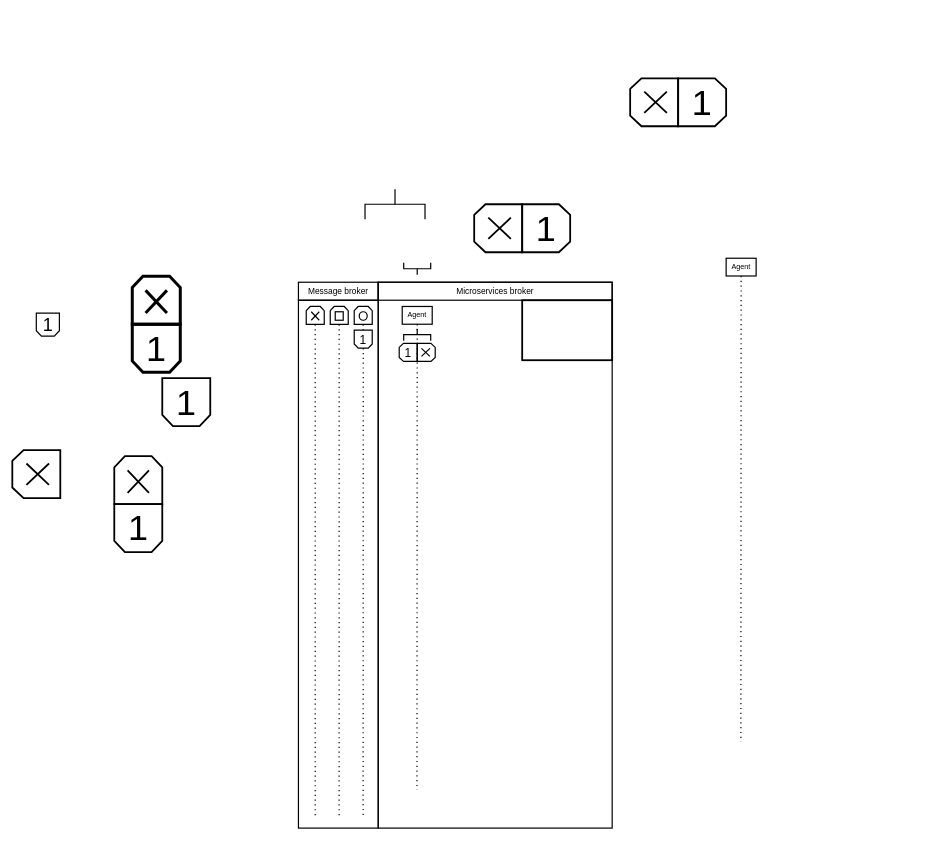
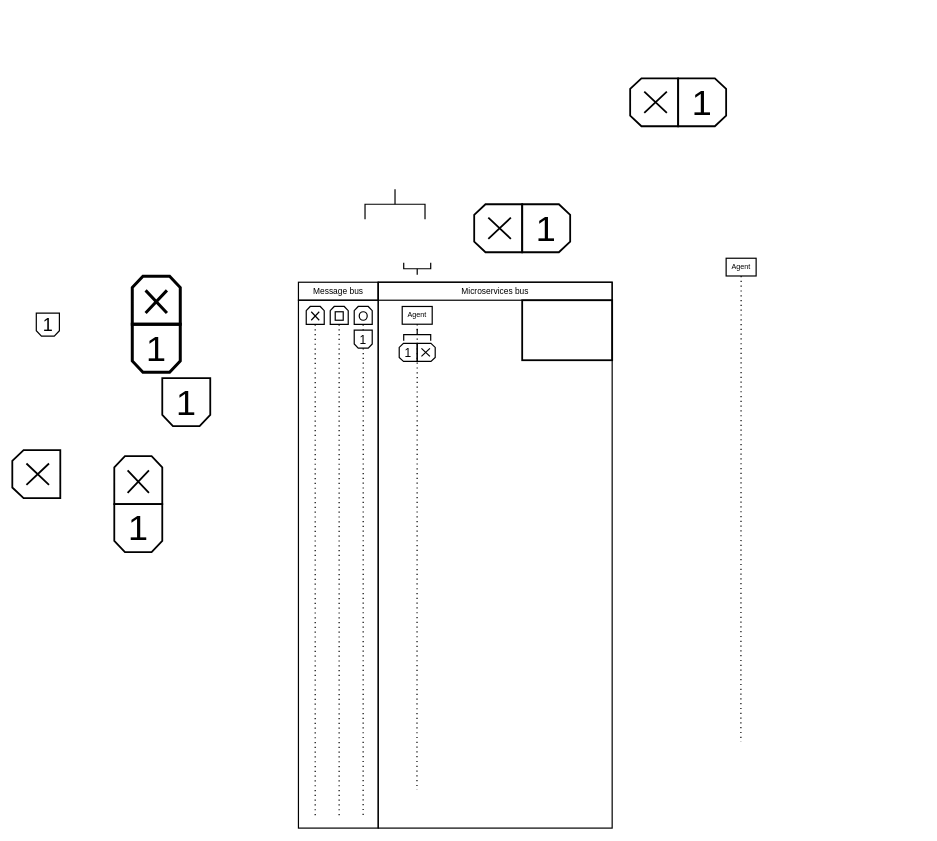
  <mxCell id="0" />
  <mxCell id="1" parent="0" />
  <mxCell id="2" value="" style="rounded=0;whiteSpace=wrap;html=1;strokeColor=default;strokeWidth=2;fillColor=none;align=center;verticalAlign=middle;" vertex="1" parent="1"><mxGeometry x="497" y="500" width="133" height="880" as="geometry" /></mxCell>
  <mxCell id="3" value="" style="rounded=0;whiteSpace=wrap;html=1;strokeColor=default;strokeWidth=2;fillColor=none;align=center;verticalAlign=middle;" vertex="1" parent="1"><mxGeometry x="630" y="470" width="390" height="910" as="geometry" /></mxCell>
  <mxCell id="4" value="" style="shape=stencil(xZRZDsIgFEVXw69hiAswqPuglFjSFghg1d37WtKkpHWIaWPCD/fC4fIYEOOhEk4hikVwSkbEjojSTngtigZkCk6I3tbqpstYJVubSnkde5edED7AmL4xLq0xANHWhMyZ+AAT2sBcfE8wnBZ5ZD0H/FZF5ZNKkoro+Xvsbr8NmGyUN8eO6VfPux44T0y2OrjVwOR3LOOgvLrcjBdC1hdvr6ZcDONE/3Bmxmi3tlMfnsPyNkdAo80EsP8LQTY2qDcHAvqsDIM6q92gpk9pEJ4=);whiteSpace=wrap;html=1;" vertex="1" parent="1"><mxGeometry x="1420" y="20" width="120" height="120" as="geometry" /></mxCell>
- <mxCell id="5" value="&lt;font style=&quot;font-size: 14px&quot;&gt;Message broker&lt;/font&gt;" style="rounded=0;whiteSpace=wrap;html=1;strokeColor=default;strokeWidth=2;fillColor=none;align=center;verticalAlign=middle;" vertex="1" parent="1"><mxGeometry x="497" y="470" width="133" height="30" as="geometry" /></mxCell>
+ <mxCell id="5" value="&lt;font style=&quot;font-size: 14px&quot;&gt;Message bus&lt;/font&gt;" style="rounded=0;whiteSpace=wrap;html=1;strokeColor=default;strokeWidth=2;fillColor=none;align=center;verticalAlign=middle;" vertex="1" parent="1"><mxGeometry x="497" y="470" width="133" height="30" as="geometry" /></mxCell>
  <mxCell id="6" value="&lt;font style=&quot;font-size: 30px&quot;&gt;1&lt;/font&gt;" style="shape=stencil(tZTdjoMgEIWfhtuNSpq2lxt29z3QTispBQP07+07OiWpW2nWrSaGZM7Rj8EZhnHha9kAK7Ka8S9WFKsFLhieKVxnFErfQBVIO0mnZKmBHB+c3cNZbcKdoEwNToXW5d8s+8R32oeLyhqDEGWN7zkPPsKkMvhtdiHYfftrL2qQf4AAjtScVFb8/B37sZgHnM+Ubx8bs5883+nA/YzzuQo3GTj/P5YLVFLNzUUpq/3O2aPZDCbTyPbiPBnRPtgTpP5qDIfPGQlamQfC8I0aQ1i+TVi/f4xfiDi1xiDGELoSJyqF/aSth1RjJMrPxdY6eNEXAS7hRT5bpTWN3tTGT/xOpXHfCTc=);whiteSpace=wrap;html=1;fillColor=none;rotation=90;strokeWidth=2;direction=south;horizontal=0;verticalAlign=middle;align=center;portConstraintRotation=1;overflow=width;" vertex="1" parent="1"><mxGeometry x="60" y="521.5" width="38.5" height="38.5" as="geometry" /></mxCell>
  <mxCell id="7" value="&lt;font style=&quot;font-size: 12px&quot;&gt;Agent&lt;/font&gt;" style="rounded=0;whiteSpace=wrap;html=1;strokeColor=default;strokeWidth=2;fillColor=none;align=center;verticalAlign=middle;" vertex="1" parent="1"><mxGeometry x="670" y="510.41" width="50" height="29.59" as="geometry" /></mxCell>
  <mxCell id="8" value="" style="shape=stencil(tZXhboMgEMefhq+LQtqtHxe2vge110lKwQBrt7cfeiUpq+hcNTEmd+f97g93CGHc1aIBQouasDdC6csqvIJ5QXNToClcA5VH31lYKXYKMOK8NUe4yL2/EqSuwUrfRtk7KV7DN+3DeGW0DhBptEsiN/EAE1KH3OILYdfy34nVBP4JPFj0lugldPt37NNqGXC5kN4UG9XPrnc+cKq4XKpxs4HL/2MZD57ccDO+E9Xxw5pPve8V04j24NwFYvhkzpDb1Wj2rzMSlNQ3hP4TNYXw/DBh8/gyfiHiX2sKYgqha3GmU2GelHGQG4xM+xk/GAsDc5E2nqZjT0fUpitdp8nrkeTBymPJg5XHZB+kUnif5HbzbtM6L95hneMH);whiteSpace=wrap;html=1;noLabel=0;portConstraintRotation=0;strokeWidth=5;fillColor=none;strokeColor=default;" vertex="1" parent="1"><mxGeometry x="220" y="460" width="80" height="80" as="geometry" /></mxCell>
  <mxCell id="9" value="&lt;font style=&quot;font-size: 60px&quot;&gt;1&lt;/font&gt;" style="shape=stencil(tZTdjoMgEIWfhtuNSpq2lxt29z3QTispBQP07+07OiWpW2nWrSaGZM7Rj8EZhnHha9kAK7Ka8S9WFKsFLhieKVxnFErfQBVIO0mnZKmBHB+c3cNZbcKdoEwNToXW5d8s+8R32oeLyhqDEGWN7zkPPsKkMvhtdiHYfftrL2qQf4AAjtScVFb8/B37sZgHnM+Ubx8bs5883+nA/YzzuQo3GTj/P5YLVFLNzUUpq/3O2aPZDCbTyPbiPBnRPtgTpP5qDIfPGQlamQfC8I0aQ1i+TVi/f4xfiDi1xiDGELoSJyqF/aSth1RjJMrPxdY6eNEXAS7hRT5bpTWN3tTGT/xOpXHfCTc=);whiteSpace=wrap;html=1;fillColor=none;rotation=90;strokeWidth=5;direction=south;horizontal=0;verticalAlign=middle;align=center;portConstraintRotation=1;overflow=width;" vertex="1" parent="1"><mxGeometry x="220" y="540" width="80" height="80" as="geometry" /></mxCell>
  <mxCell id="10" value="&lt;font style=&quot;font-size: 60px&quot;&gt;1&lt;/font&gt;" style="shape=stencil(tZTdjoMgEIWfhtuNSpq2lxt29z3QTispBQP07+07OiWpW2nWrSaGZM7Rj8EZhnHha9kAK7Ka8S9WFKsFLhieKVxnFErfQBVIO0mnZKmBHB+c3cNZbcKdoEwNToXW5d8s+8R32oeLyhqDEGWN7zkPPsKkMvhtdiHYfftrL2qQf4AAjtScVFb8/B37sZgHnM+Ubx8bs5883+nA/YzzuQo3GTj/P5YLVFLNzUUpq/3O2aPZDCbTyPbiPBnRPtgTpP5qDIfPGQlamQfC8I0aQ1i+TVi/f4xfiDi1xiDGELoSJyqF/aSth1RjJMrPxdY6eNEXAS7hRT5bpTWN3tTGT/xOpXHfCTc=);whiteSpace=wrap;html=1;fillColor=none;rotation=90;strokeWidth=3;direction=south;horizontal=0;verticalAlign=middle;align=center;portConstraintRotation=1;overflow=width;" vertex="1" parent="1"><mxGeometry x="190" y="840" width="80" height="80" as="geometry" /></mxCell>
  <mxCell id="11" value="" style="shape=stencil(tZXhboMgEMefhq+LQtqtHxe2vge110lKwQBrt7cfeiUpq+hcNTEmd+f97g93CGHc1aIBQouasDdC6csqvIJ5QXNToClcA5VH31lYKXYKMOK8NUe4yL2/EqSuwUrfRtk7KV7DN+3DeGW0DhBptEsiN/EAE1KH3OILYdfy34nVBP4JPFj0lugldPt37NNqGXC5kN4UG9XPrnc+cKq4XKpxs4HL/2MZD57ccDO+E9Xxw5pPve8V04j24NwFYvhkzpDb1Wj2rzMSlNQ3hP4TNYXw/DBh8/gyfiHiX2sKYgqha3GmU2GelHGQG4xM+xk/GAsDc5E2nqZjT0fUpitdp8nrkeTBymPJg5XHZB+kUnif5HbzbtM6L95hneMH);whiteSpace=wrap;html=1;noLabel=0;portConstraintRotation=0;strokeWidth=3;fillColor=none;strokeColor=default;" vertex="1" parent="1"><mxGeometry x="190" y="760" width="80" height="80" as="geometry" /></mxCell>
- <mxCell id="12" value="&lt;font style=&quot;font-size: 14px&quot;&gt;Microservices broker&lt;/font&gt;" style="rounded=0;whiteSpace=wrap;html=1;strokeColor=default;strokeWidth=2;fillColor=none;align=center;verticalAlign=middle;" vertex="1" parent="1"><mxGeometry x="630" y="470" width="390" height="30" as="geometry" /></mxCell>
+ <mxCell id="12" value="&lt;font style=&quot;font-size: 14px&quot;&gt;Microservices bus&lt;/font&gt;" style="rounded=0;whiteSpace=wrap;html=1;strokeColor=default;strokeWidth=2;fillColor=none;align=center;verticalAlign=middle;" vertex="1" parent="1"><mxGeometry x="630" y="470" width="390" height="30" as="geometry" /></mxCell>
  <mxCell id="13" value="" style="endArrow=none;dashed=1;html=1;dashPattern=1 3;strokeWidth=2;jumpSize=9;" edge="1" parent="1"><mxGeometry width="50" height="50" relative="1" as="geometry"><mxPoint x="695" y="540" as="sourcePoint" /><mxPoint x="694.58" y="1316.5" as="targetPoint" /></mxGeometry></mxCell>
  <mxCell id="14" value="" style="group;rotation=-90;" vertex="1" connectable="0" parent="1"><mxGeometry x="830" y="300" width="80" height="160" as="geometry" /></mxCell>
  <mxCell id="15" value="&lt;font style=&quot;font-size: 60px&quot;&gt;1&lt;/font&gt;" style="shape=stencil(tZTdjoMgEIWfhtuNSpq2lxt29z3QTispBQP07+07OiWpW2nWrSaGZM7Rj8EZhnHha9kAK7Ka8S9WFKsFLhieKVxnFErfQBVIO0mnZKmBHB+c3cNZbcKdoEwNToXW5d8s+8R32oeLyhqDEGWN7zkPPsKkMvhtdiHYfftrL2qQf4AAjtScVFb8/B37sZgHnM+Ubx8bs5883+nA/YzzuQo3GTj/P5YLVFLNzUUpq/3O2aPZDCbTyPbiPBnRPtgTpP5qDIfPGQlamQfC8I0aQ1i+TVi/f4xfiDi1xiDGELoSJyqF/aSth1RjJMrPxdY6eNEXAS7hRT5bpTWN3tTGT/xOpXHfCTc=);whiteSpace=wrap;html=1;fillColor=none;rotation=90;strokeWidth=3;direction=east;horizontal=0;verticalAlign=middle;align=center;portConstraintRotation=1;overflow=width;" vertex="1" parent="14"><mxGeometry x="40" y="40" width="80" height="80" as="geometry" /></mxCell>
  <mxCell id="16" value="" style="shape=stencil(tZXhboMgEMefhq+LQtqtHxe2vge110lKwQBrt7cfeiUpq+hcNTEmd+f97g93CGHc1aIBQouasDdC6csqvIJ5QXNToClcA5VH31lYKXYKMOK8NUe4yL2/EqSuwUrfRtk7KV7DN+3DeGW0DhBptEsiN/EAE1KH3OILYdfy34nVBP4JPFj0lugldPt37NNqGXC5kN4UG9XPrnc+cKq4XKpxs4HL/2MZD57ccDO+E9Xxw5pPve8V04j24NwFYvhkzpDb1Wj2rzMSlNQ3hP4TNYXw/DBh8/gyfiHiX2sKYgqha3GmU2GelHGQG4xM+xk/GAsDc5E2nqZjT0fUpitdp8nrkeTBymPJg5XHZB+kUnif5HbzbtM6L95hneMH);whiteSpace=wrap;html=1;noLabel=0;portConstraintRotation=0;strokeWidth=3;fillColor=none;strokeColor=default;rotation=-90;" vertex="1" parent="14"><mxGeometry x="-40" y="40" width="80" height="80" as="geometry" /></mxCell>
  <mxCell id="17" value="" style="shape=stencil(tZXhboMgEMefhq+LQtqtHxe2vge110lKwQBrt7cfeiUpq+hcNTEmd+f97g93CGHc1aIBQouasDdC6csqvIJ5QXNToClcA5VH31lYKXYKMOK8NUe4yL2/EqSuwUrfRtk7KV7DN+3DeGW0DhBptEsiN/EAE1KH3OILYdfy34nVBP4JPFj0lugldPt37NNqGXC5kN4UG9XPrnc+cKq4XKpxs4HL/2MZD57ccDO+E9Xxw5pPve8V04j24NwFYvhkzpDb1Wj2rzMSlNQ3hP4TNYXw/DBh8/gyfiHiX2sKYgqha3GmU2GelHGQG4xM+xk/GAsDc5E2nqZjT0fUpitdp8nrkeTBymPJg5XHZB+kUnif5HbzbtM6L95hneMH);whiteSpace=wrap;html=1;noLabel=0;portConstraintRotation=0;strokeWidth=3;fillColor=none;strokeColor=default;rotation=-90;" vertex="1" parent="1"><mxGeometry x="20" y="750" width="80" height="80" as="geometry" /></mxCell>
  <mxCell id="18" value="&lt;font style=&quot;font-size: 60px&quot;&gt;1&lt;/font&gt;" style="shape=stencil(tZTdjoMgEIWfhtuNSpq2lxt29z3QTispBQP07+07OiWpW2nWrSaGZM7Rj8EZhnHha9kAK7Ka8S9WFKsFLhieKVxnFErfQBVIO0mnZKmBHB+c3cNZbcKdoEwNToXW5d8s+8R32oeLyhqDEGWN7zkPPsKkMvhtdiHYfftrL2qQf4AAjtScVFb8/B37sZgHnM+Ubx8bs5883+nA/YzzuQo3GTj/P5YLVFLNzUUpq/3O2aPZDCbTyPbiPBnRPtgTpP5qDIfPGQlamQfC8I0aQ1i+TVi/f4xfiDi1xiDGELoSJyqF/aSth1RjJMrPxdY6eNEXAS7hRT5bpTWN3tTGT/xOpXHfCTc=);whiteSpace=wrap;html=1;fillColor=none;rotation=90;strokeWidth=3;direction=south;horizontal=0;verticalAlign=middle;align=center;portConstraintRotation=1;overflow=width;" vertex="1" parent="1"><mxGeometry x="270" y="630" width="80" height="80" as="geometry" /></mxCell>
  <mxCell id="19" value="" style="strokeWidth=2;html=1;shape=mxgraph.flowchart.annotation_2;align=left;labelPosition=right;pointerEvents=1;fillColor=none;rotation=90;" vertex="1" parent="1"><mxGeometry x="633" y="290" width="50" height="100" as="geometry" /></mxCell>
  <mxCell id="20" value="" style="strokeWidth=2;html=1;shape=mxgraph.flowchart.annotation_2;align=left;labelPosition=right;pointerEvents=1;fillColor=none;rotation=90;" vertex="1" parent="1"><mxGeometry x="685" y="535" width="20" height="45" as="geometry" /></mxCell>
  <mxCell id="21" value="" style="group;rotation=-90;" vertex="1" connectable="0" parent="1"><mxGeometry x="1090" y="90" width="80" height="160" as="geometry" /></mxCell>
  <mxCell id="22" value="&lt;font style=&quot;font-size: 60px&quot;&gt;1&lt;/font&gt;" style="shape=stencil(tZTdjoMgEIWfhtuNSpq2lxt29z3QTispBQP07+07OiWpW2nWrSaGZM7Rj8EZhnHha9kAK7Ka8S9WFKsFLhieKVxnFErfQBVIO0mnZKmBHB+c3cNZbcKdoEwNToXW5d8s+8R32oeLyhqDEGWN7zkPPsKkMvhtdiHYfftrL2qQf4AAjtScVFb8/B37sZgHnM+Ubx8bs5883+nA/YzzuQo3GTj/P5YLVFLNzUUpq/3O2aPZDCbTyPbiPBnRPtgTpP5qDIfPGQlamQfC8I0aQ1i+TVi/f4xfiDi1xiDGELoSJyqF/aSth1RjJMrPxdY6eNEXAS7hRT5bpTWN3tTGT/xOpXHfCTc=);whiteSpace=wrap;html=1;fillColor=none;rotation=90;strokeWidth=3;direction=east;horizontal=0;verticalAlign=middle;align=center;portConstraintRotation=1;overflow=width;" vertex="1" parent="21"><mxGeometry x="40" y="40" width="80" height="80" as="geometry" /></mxCell>
  <mxCell id="23" value="" style="shape=stencil(tZXhboMgEMefhq+LQtqtHxe2vge110lKwQBrt7cfeiUpq+hcNTEmd+f97g93CGHc1aIBQouasDdC6csqvIJ5QXNToClcA5VH31lYKXYKMOK8NUe4yL2/EqSuwUrfRtk7KV7DN+3DeGW0DhBptEsiN/EAE1KH3OILYdfy34nVBP4JPFj0lugldPt37NNqGXC5kN4UG9XPrnc+cKq4XKpxs4HL/2MZD57ccDO+E9Xxw5pPve8V04j24NwFYvhkzpDb1Wj2rzMSlNQ3hP4TNYXw/DBh8/gyfiHiX2sKYgqha3GmU2GelHGQG4xM+xk/GAsDc5E2nqZjT0fUpitdp8nrkeTBymPJg5XHZB+kUnif5HbzbtM6L95hneMH);whiteSpace=wrap;html=1;noLabel=0;portConstraintRotation=0;strokeWidth=3;fillColor=none;strokeColor=default;rotation=-90;" vertex="1" parent="21"><mxGeometry x="-40" y="40" width="80" height="80" as="geometry" /></mxCell>
  <mxCell id="24" value="" style="group;rotation=90;" vertex="1" connectable="0" parent="1"><mxGeometry x="680" y="557" width="30" height="60" as="geometry" /></mxCell>
  <mxCell id="25" value="&lt;font style=&quot;font-size: 20px&quot;&gt;1&lt;/font&gt;" style="shape=stencil(tZTdjoMgEIWfhtuNSpq2lxt29z3QTispBQP07+07OiWpW2nWrSaGZM7Rj8EZhnHha9kAK7Ka8S9WFKsFLhieKVxnFErfQBVIO0mnZKmBHB+c3cNZbcKdoEwNToXW5d8s+8R32oeLyhqDEGWN7zkPPsKkMvhtdiHYfftrL2qQf4AAjtScVFb8/B37sZgHnM+Ubx8bs5883+nA/YzzuQo3GTj/P5YLVFLNzUUpq/3O2aPZDCbTyPbiPBnRPtgTpP5qDIfPGQlamQfC8I0aQ1i+TVi/f4xfiDi1xiDGELoSJyqF/aSth1RjJMrPxdY6eNEXAS7hRT5bpTWN3tTGT/xOpXHfCTc=);whiteSpace=wrap;html=1;fillColor=none;rotation=0;strokeWidth=2;direction=north;horizontal=1;verticalAlign=middle;align=center;portConstraintRotation=1;overflow=width;" vertex="1" parent="24"><mxGeometry x="-15" y="15" width="30" height="30" as="geometry" /></mxCell>
  <mxCell id="26" value="" style="shape=stencil(tZXhboMgEMefhq+LQtqtHxe2vge110lKwQBrt7cfeiUpq+hcNTEmd+f97g93CGHc1aIBQouasDdC6csqvIJ5QXNToClcA5VH31lYKXYKMOK8NUe4yL2/EqSuwUrfRtk7KV7DN+3DeGW0DhBptEsiN/EAE1KH3OILYdfy34nVBP4JPFj0lugldPt37NNqGXC5kN4UG9XPrnc+cKq4XKpxs4HL/2MZD57ccDO+E9Xxw5pPve8V04j24NwFYvhkzpDb1Wj2rzMSlNQ3hP4TNYXw/DBh8/gyfiHiX2sKYgqha3GmU2GelHGQG4xM+xk/GAsDc5E2nqZjT0fUpitdp8nrkeTBymPJg5XHZB+kUnif5HbzbtM6L95hneMH);whiteSpace=wrap;html=1;noLabel=0;portConstraintRotation=0;strokeWidth=2;fillColor=none;strokeColor=default;align=center;verticalAlign=middle;rotation=90;" vertex="1" parent="24"><mxGeometry x="15" y="15" width="30" height="30" as="geometry" /></mxCell>
  <mxCell id="27" value="" style="endArrow=none;dashed=1;html=1;dashPattern=1 3;strokeWidth=2;jumpSize=9;" edge="1" parent="1"><mxGeometry x="-943.46" y="701.91" width="50" height="50" as="geometry"><mxPoint x="524.92" y="540.41" as="sourcePoint" /><mxPoint x="524.92" y="1360.41" as="targetPoint" /></mxGeometry></mxCell>
  <mxCell id="28" value="" style="shape=stencil(tZXhboMgEMefhq+LQtqtHxe2vge110lKwQBrt7cfeiUpq+hcNTEmd+f97g93CGHc1aIBQouasDdC6csqvIJ5QXNToClcA5VH31lYKXYKMOK8NUe4yL2/EqSuwUrfRtk7KV7DN+3DeGW0DhBptEsiN/EAE1KH3OILYdfy34nVBP4JPFj0lugldPt37NNqGXC5kN4UG9XPrnc+cKq4XKpxs4HL/2MZD57ccDO+E9Xxw5pPve8V04j24NwFYvhkzpDb1Wj2rzMSlNQ3hP4TNYXw/DBh8/gyfiHiX2sKYgqha3GmU2GelHGQG4xM+xk/GAsDc5E2nqZjT0fUpitdp8nrkeTBymPJg5XHZB+kUnif5HbzbtM6L95hneMH);whiteSpace=wrap;html=1;noLabel=0;portConstraintRotation=0;strokeWidth=2;fillColor=none;strokeColor=default;align=center;verticalAlign=middle;" vertex="1" parent="1"><mxGeometry x="510" y="510.41" width="30" height="30" as="geometry" /></mxCell>
  <mxCell id="29" value="" style="shape=stencil(tZVtb4IwEMc/Td+a0s44Xy5s+x4Vb9JYW9J2un17D2qNVapjQkJI7o7++B/3AOGlq0UDhNGa8HfC2Oscb2gegrmkwRSugcoH315YKVYKQsR5a7ZwkGt/Ikhdg5W+jfIPQt/wmfbiZWW0Rog02iWRizjChNR4lv4E2On1v4nVIH8HHmzwFsFL2OffsbP5NOBiIr0pNqofXe944FRxMVXhRgMX/8fyEj255ublSlTbjTXfet0rphHt4NwEYnhn9pD7qtHszzMSlNQXhP6JGkJYPE1YPp/GFSJurSGIIYSuxJlKYT8p4+DO2S+pVFiTue7J9AgeNRbuNI9tl/J5d7/QZHdHM1Y+nRz2IOHHom+0dd7wP+kcRw==);whiteSpace=wrap;html=1;noLabel=0;portConstraintRotation=0;strokeWidth=2;fillColor=none;strokeColor=default;align=center;verticalAlign=middle;" vertex="1" parent="1"><mxGeometry x="550" y="510.41" width="30" height="30" as="geometry" /></mxCell>
  <mxCell id="30" value="" style="endArrow=none;dashed=1;html=1;dashPattern=1 3;strokeWidth=2;jumpSize=9;" edge="1" parent="1"><mxGeometry x="-903.55" y="701.91" width="50" height="50" as="geometry"><mxPoint x="564.83" y="540.41" as="sourcePoint" /><mxPoint x="564.83" y="1360.41" as="targetPoint" /></mxGeometry></mxCell>
  <mxCell id="31" value="" style="endArrow=none;dashed=1;html=1;dashPattern=1 3;strokeWidth=2;jumpSize=9;startArrow=none;" edge="1" parent="1" source="37"><mxGeometry x="-863.55" y="701.91" width="50" height="50" as="geometry"><mxPoint x="604.83" y="540.41" as="sourcePoint" /><mxPoint x="604.83" y="1360.41" as="targetPoint" /></mxGeometry></mxCell>
  <mxCell id="32" value="" style="shape=stencil(tZVtb4MgEMc/DW8XhDVbXy5u/R7U3iYpBQKs3b79TimJrNLOVRNjcnfy83/eg4TXvhUWCKMt4a+EsecV3tA8RXNNoym8hSZE31E4KbYKYsQHZ/ZwkrtwJkjdgpOhi/I3Ql/wme7idWO0Rog02meRQRxhQmo8S78i7Pz678yyyD9AABe9VfQStvk79mG1DLhaSG+OTepn1zsfOFdcLVW42cDV/7G8Rk+puXm9Fc3+w5lPvRsVY0U3OBeBFD6YI5S+ajLH80wEJfWAMD5RUwhPdxPW96fxC5G21hTEFEJf4kKlsJ+U8XDl7LtUKq7JUvcUegSPGgdXmgeUktYP1vcjzdZ3MlPx8+FhN3K+rftCXu+Nv5Te8QM=);whiteSpace=wrap;html=1;noLabel=0;portConstraintRotation=0;strokeWidth=2;fillColor=none;strokeColor=default;" vertex="1" parent="1"><mxGeometry x="590" y="510.41" width="30" height="30" as="geometry" /></mxCell>
  <mxCell id="33" value="" style="group" vertex="1" connectable="0" parent="1"><mxGeometry x="1210" y="430" width="50" height="806.09" as="geometry" /></mxCell>
  <mxCell id="34" value="&lt;font style=&quot;font-size: 12px&quot;&gt;Agent&lt;/font&gt;" style="rounded=0;whiteSpace=wrap;html=1;strokeColor=default;strokeWidth=2;fillColor=none;align=center;verticalAlign=middle;" vertex="1" parent="33"><mxGeometry width="50" height="29.59" as="geometry" /></mxCell>
  <mxCell id="35" value="" style="endArrow=none;dashed=1;html=1;dashPattern=1 3;strokeWidth=2;jumpSize=9;" edge="1" parent="33"><mxGeometry width="50" height="50" relative="1" as="geometry"><mxPoint x="25" y="29.59" as="sourcePoint" /><mxPoint x="24.58" y="806.09" as="targetPoint" /></mxGeometry></mxCell>
  <mxCell id="36" value="" style="strokeWidth=2;html=1;shape=mxgraph.flowchart.annotation_2;align=left;labelPosition=right;pointerEvents=1;fillColor=none;rotation=-90;" vertex="1" parent="1"><mxGeometry x="685" y="425" width="20" height="45" as="geometry" /></mxCell>
  <mxCell id="37" value="&lt;font style=&quot;font-size: 20px&quot;&gt;1&lt;/font&gt;" style="shape=stencil(tZTdjoMgEIWfhtuNSpq2lxt29z3QTispBQP07+07OiWpW2nWrSaGZM7Rj8EZhnHha9kAK7Ka8S9WFKsFLhieKVxnFErfQBVIO0mnZKmBHB+c3cNZbcKdoEwNToXW5d8s+8R32oeLyhqDEGWN7zkPPsKkMvhtdiHYfftrL2qQf4AAjtScVFb8/B37sZgHnM+Ubx8bs5883+nA/YzzuQo3GTj/P5YLVFLNzUUpq/3O2aPZDCbTyPbiPBnRPtgTpP5qDIfPGQlamQfC8I0aQ1i+TVi/f4xfiDi1xiDGELoSJyqF/aSth1RjJMrPxdY6eNEXAS7hRT5bpTWN3tTGT/xOpXHfCTc=);whiteSpace=wrap;html=1;fillColor=none;rotation=90;strokeWidth=2;direction=south;horizontal=0;verticalAlign=middle;align=center;portConstraintRotation=1;overflow=width;" vertex="1" parent="1"><mxGeometry x="590" y="550" width="30" height="30" as="geometry" /></mxCell>
  <mxCell id="38" value="" style="endArrow=none;dashed=1;html=1;dashPattern=1 3;strokeWidth=2;jumpSize=9;" edge="1" parent="1" target="37"><mxGeometry x="-863.55" y="701.91" width="50" height="50" as="geometry"><mxPoint x="604.83" y="540.41" as="sourcePoint" /><mxPoint x="604.83" y="1360.41" as="targetPoint" /></mxGeometry></mxCell>
  <mxCell id="39" value="" style="rounded=0;whiteSpace=wrap;html=1;strokeColor=default;strokeWidth=3;fillColor=none;align=center;verticalAlign=middle;" vertex="1" parent="1"><mxGeometry x="870" y="500" width="150" height="100" as="geometry" /></mxCell>
